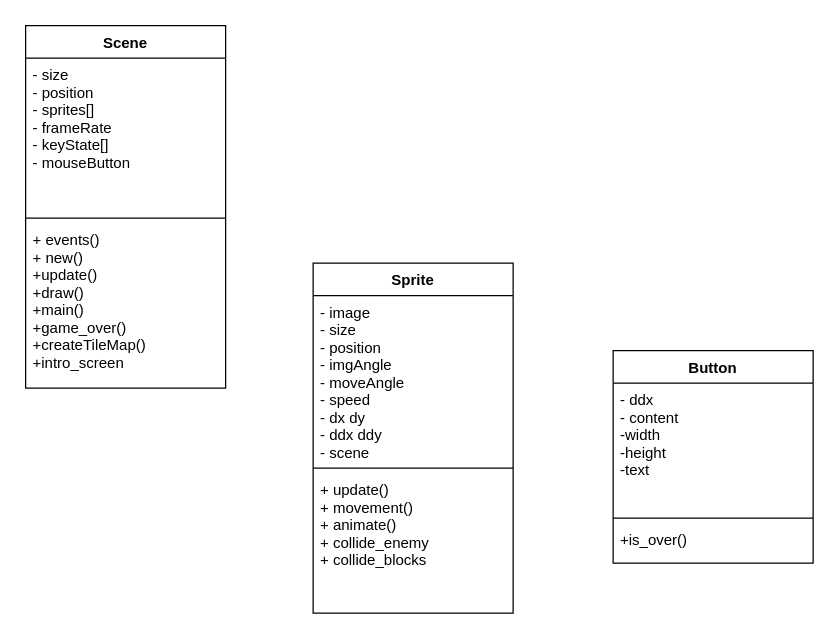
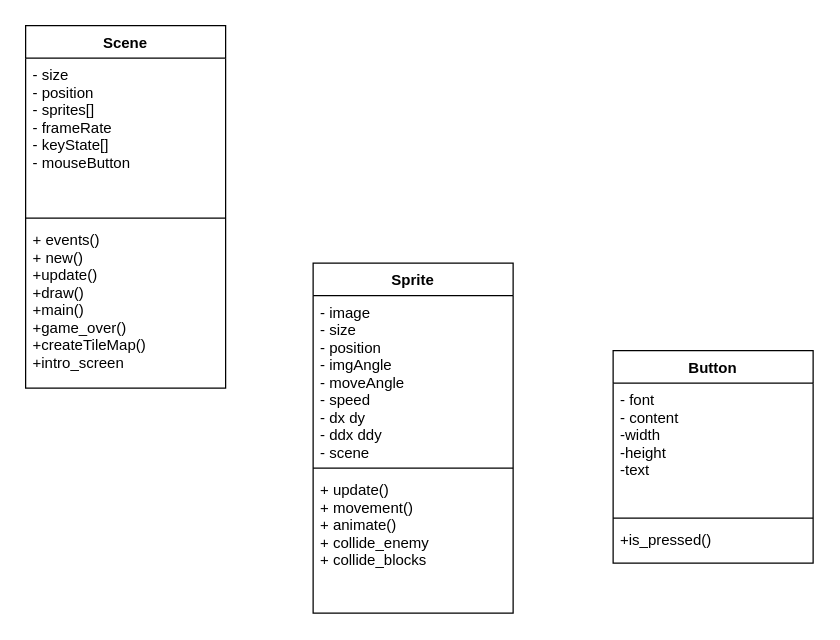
  <mxCell id="0" />
  <mxCell id="1" parent="0" />
  <mxCell id="2" value="Scene" style="swimlane;fontStyle=1;align=center;verticalAlign=top;childLayout=stackLayout;horizontal=1;startSize=26;horizontalStack=0;resizeParent=1;resizeParentMax=0;resizeLast=0;collapsible=1;marginBottom=0;" parent="1" vertex="1"><mxGeometry x="20" y="20" width="160" height="290" as="geometry" /></mxCell>
  <mxCell id="3" value="- size&#10;- position&#10;- sprites[]&#10;- frameRate&#10;- keyState[]&#10;- mouseButton" style="text;strokeColor=none;fillColor=none;align=left;verticalAlign=top;spacingLeft=4;spacingRight=4;overflow=hidden;rotatable=0;points=[[0,0.5],[1,0.5]];portConstraint=eastwest;" parent="2" vertex="1"><mxGeometry y="26" width="160" height="124" as="geometry" /></mxCell>
  <mxCell id="4" value="" style="line;strokeWidth=1;fillColor=none;align=left;verticalAlign=middle;spacingTop=-1;spacingLeft=3;spacingRight=3;rotatable=0;labelPosition=right;points=[];portConstraint=eastwest;" parent="2" vertex="1"><mxGeometry y="150" width="160" height="8" as="geometry" /></mxCell>
  <mxCell id="5" value="+ events()&#10;+ new()&#10;+update()&#10;+draw()&#10;+main()&#10;+game_over()&#10;+createTileMap()&#10;+intro_screen" style="text;strokeColor=none;fillColor=none;align=left;verticalAlign=top;spacingLeft=4;spacingRight=4;overflow=hidden;rotatable=0;points=[[0,0.5],[1,0.5]];portConstraint=eastwest;" parent="2" vertex="1"><mxGeometry y="158" width="160" height="132" as="geometry" /></mxCell>
  <mxCell id="6" value="Sprite&#10;" style="swimlane;fontStyle=1;align=center;verticalAlign=top;childLayout=stackLayout;horizontal=1;startSize=26;horizontalStack=0;resizeParent=1;resizeParentMax=0;resizeLast=0;collapsible=1;marginBottom=0;" parent="1" vertex="1"><mxGeometry x="250" y="210" width="160" height="280" as="geometry" /></mxCell>
  <mxCell id="7" value="- image&#10;- size&#10;- position&#10;- imgAngle&#10;- moveAngle&#10;- speed&#10;- dx dy&#10;- ddx ddy&#10;- scene " style="text;strokeColor=none;fillColor=none;align=left;verticalAlign=top;spacingLeft=4;spacingRight=4;overflow=hidden;rotatable=0;points=[[0,0.5],[1,0.5]];portConstraint=eastwest;" parent="6" vertex="1"><mxGeometry y="26" width="160" height="134" as="geometry" /></mxCell>
  <mxCell id="8" value="" style="line;strokeWidth=1;fillColor=none;align=left;verticalAlign=middle;spacingTop=-1;spacingLeft=3;spacingRight=3;rotatable=0;labelPosition=right;points=[];portConstraint=eastwest;" parent="6" vertex="1"><mxGeometry y="160" width="160" height="8" as="geometry" /></mxCell>
  <mxCell id="9" value="+ update()&#10;+ movement()&#10;+ animate()&#10;+ collide_enemy&#10;+ collide_blocks" style="text;strokeColor=none;fillColor=none;align=left;verticalAlign=top;spacingLeft=4;spacingRight=4;overflow=hidden;rotatable=0;points=[[0,0.5],[1,0.5]];portConstraint=eastwest;" parent="6" vertex="1"><mxGeometry y="168" width="160" height="112" as="geometry" /></mxCell>
  <mxCell id="10" value="Button" style="swimlane;fontStyle=1;align=center;verticalAlign=top;childLayout=stackLayout;horizontal=1;startSize=26;horizontalStack=0;resizeParent=1;resizeParentMax=0;resizeLast=0;collapsible=1;marginBottom=0;" parent="1" vertex="1"><mxGeometry x="490" y="280" width="160" height="170" as="geometry" /></mxCell>
- <mxCell id="11" value="- ddx&#10;- content&#10;-width&#10;-height&#10;-text" style="text;strokeColor=none;fillColor=none;align=left;verticalAlign=top;spacingLeft=4;spacingRight=4;overflow=hidden;rotatable=0;points=[[0,0.5],[1,0.5]];portConstraint=eastwest;" parent="10" vertex="1"><mxGeometry y="26" width="160" height="104" as="geometry" /></mxCell>
+ <mxCell id="11" value="- font&#10;- content&#10;-width&#10;-height&#10;-text" style="text;strokeColor=none;fillColor=none;align=left;verticalAlign=top;spacingLeft=4;spacingRight=4;overflow=hidden;rotatable=0;points=[[0,0.5],[1,0.5]];portConstraint=eastwest;" parent="10" vertex="1"><mxGeometry y="26" width="160" height="104" as="geometry" /></mxCell>
  <mxCell id="12" value="" style="line;strokeWidth=1;fillColor=none;align=left;verticalAlign=middle;spacingTop=-1;spacingLeft=3;spacingRight=3;rotatable=0;labelPosition=right;points=[];portConstraint=eastwest;" parent="10" vertex="1"><mxGeometry y="130" width="160" height="8" as="geometry" /></mxCell>
- <mxCell id="13" value="+is_over()" style="text;strokeColor=none;fillColor=none;align=left;verticalAlign=top;spacingLeft=4;spacingRight=4;overflow=hidden;rotatable=0;points=[[0,0.5],[1,0.5]];portConstraint=eastwest;" parent="10" vertex="1"><mxGeometry y="138" width="160" height="32" as="geometry" /></mxCell>
+ <mxCell id="13" value="+is_pressed()" style="text;strokeColor=none;fillColor=none;align=left;verticalAlign=top;spacingLeft=4;spacingRight=4;overflow=hidden;rotatable=0;points=[[0,0.5],[1,0.5]];portConstraint=eastwest;" parent="10" vertex="1"><mxGeometry y="138" width="160" height="32" as="geometry" /></mxCell>
